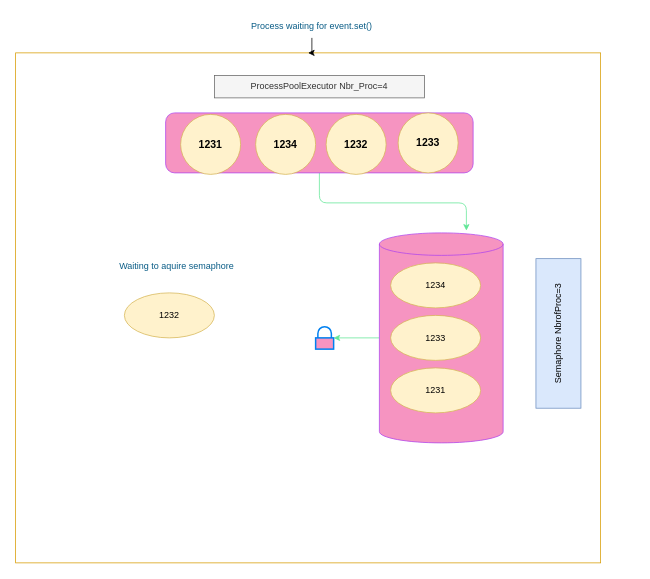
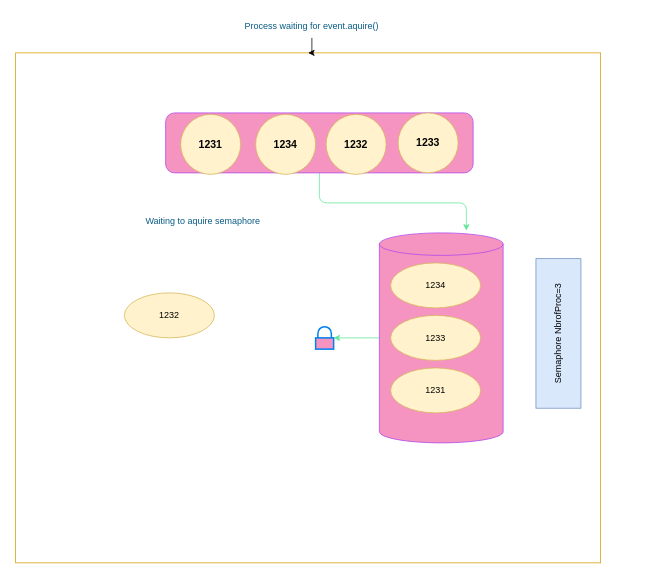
  <mxCell id="0" />
  <mxCell id="1" parent="0" />
  <mxCell id="2" style="edgeStyle=orthogonalEdgeStyle;curved=0;rounded=1;sketch=0;orthogonalLoop=1;jettySize=auto;html=1;entryX=0.703;entryY=-0.011;entryDx=0;entryDy=0;entryPerimeter=0;fontColor=#095C86;strokeColor=#60E696;fillColor=#F694C1;" parent="1" source="3" target="10" edge="1"><mxGeometry relative="1" as="geometry" /></mxCell>
  <mxCell id="3" value="" style="rounded=1;whiteSpace=wrap;html=1;fillColor=#F694C1;strokeColor=#AF45ED;fontColor=#095C86;" parent="1" vertex="1"><mxGeometry x="220" y="150" width="410" height="80" as="geometry" /></mxCell>
  <mxCell id="4" value="&lt;font style=&quot;font-size: 14px&quot;&gt;&lt;b&gt;1233&lt;/b&gt;&lt;/font&gt;" style="ellipse;whiteSpace=wrap;html=1;aspect=fixed;fillColor=#fff2cc;strokeColor=#d6b656;" parent="1" vertex="1"><mxGeometry x="530" y="150" width="80" height="80" as="geometry" /></mxCell>
  <mxCell id="5" value="&lt;font style=&quot;font-size: 14px&quot;&gt;&lt;b&gt;1232&lt;/b&gt;&lt;/font&gt;" style="ellipse;whiteSpace=wrap;html=1;aspect=fixed;fillColor=#fff2cc;strokeColor=#d6b656;" parent="1" vertex="1"><mxGeometry x="434" y="152" width="80" height="80" as="geometry" /></mxCell>
  <mxCell id="6" value="&lt;b&gt;&lt;font style=&quot;font-size: 14px&quot;&gt;1234&lt;/font&gt;&lt;/b&gt;" style="ellipse;whiteSpace=wrap;html=1;aspect=fixed;fillColor=#fff2cc;strokeColor=#d6b656;" parent="1" vertex="1"><mxGeometry x="340" y="152" width="80" height="80" as="geometry" /></mxCell>
  <mxCell id="7" value="&lt;font style=&quot;font-size: 14px&quot;&gt;&lt;b&gt;1231&lt;/b&gt;&lt;/font&gt;" style="ellipse;whiteSpace=wrap;html=1;aspect=fixed;fillColor=#fff2cc;strokeColor=#d6b656;" parent="1" vertex="1"><mxGeometry x="240" y="152" width="80" height="80" as="geometry" /></mxCell>
- <mxCell id="8" value="ProcessPoolExecutor Nbr_Proc=4" style="text;html=1;strokeColor=#666666;fillColor=#f5f5f5;align=center;verticalAlign=middle;whiteSpace=wrap;rounded=0;sketch=0;fontColor=#333333;" parent="1" vertex="1"><mxGeometry x="285" y="100" width="280" height="30" as="geometry" /></mxCell>
  <mxCell id="9" style="edgeStyle=orthogonalEdgeStyle;curved=0;rounded=1;sketch=0;orthogonalLoop=1;jettySize=auto;html=1;fontColor=#095C86;strokeColor=#60E696;fillColor=#F694C1;" parent="1" source="10" target="17" edge="1"><mxGeometry relative="1" as="geometry" /></mxCell>
  <mxCell id="10" value="" style="shape=cylinder3;whiteSpace=wrap;html=1;boundedLbl=1;backgroundOutline=1;size=15;rounded=0;sketch=0;fontColor=#095C86;strokeColor=#AF45ED;fillColor=#F694C1;" parent="1" vertex="1"><mxGeometry x="505" y="310" width="165" height="280" as="geometry" /></mxCell>
  <mxCell id="11" value="1234" style="ellipse;whiteSpace=wrap;html=1;rounded=0;sketch=0;strokeColor=#d6b656;fillColor=#fff2cc;" parent="1" vertex="1"><mxGeometry x="520" y="350" width="120" height="60" as="geometry" /></mxCell>
  <mxCell id="12" value="1233" style="ellipse;whiteSpace=wrap;html=1;rounded=0;sketch=0;strokeColor=#d6b656;fillColor=#fff2cc;" parent="1" vertex="1"><mxGeometry x="520" y="420" width="120" height="60" as="geometry" /></mxCell>
  <mxCell id="13" value="1231" style="ellipse;whiteSpace=wrap;html=1;rounded=0;sketch=0;strokeColor=#d6b656;fillColor=#fff2cc;" parent="1" vertex="1"><mxGeometry x="520" y="490" width="120" height="60" as="geometry" /></mxCell>
  <mxCell id="14" value="Semaphore NbrofProc=3" style="text;html=1;strokeColor=#6c8ebf;fillColor=#dae8fc;align=center;verticalAlign=middle;whiteSpace=wrap;rounded=0;sketch=0;rotation=-90;" parent="1" vertex="1"><mxGeometry x="644.07" y="414.07" width="199.37" height="60" as="geometry" /></mxCell>
  <mxCell id="15" value="1232" style="ellipse;whiteSpace=wrap;html=1;rounded=0;sketch=0;strokeColor=#d6b656;fillColor=#fff2cc;" parent="1" vertex="1"><mxGeometry x="165" y="390" width="120" height="60" as="geometry" /></mxCell>
- <mxCell id="16" value="Waiting to aquire semaphore" style="text;html=1;strokeColor=none;fillColor=none;align=center;verticalAlign=middle;whiteSpace=wrap;rounded=0;sketch=0;fontColor=#095C86;" parent="1" vertex="1"><mxGeometry x="150" y="340" width="170" height="30" as="geometry" /></mxCell>
+ <mxCell id="16" value="Waiting to aquire semaphore" style="text;html=1;strokeColor=none;fillColor=none;align=center;verticalAlign=middle;whiteSpace=wrap;rounded=0;sketch=0;fontColor=#095C86;" parent="1" vertex="1"><mxGeometry x="185" y="280" width="170" height="30" as="geometry" /></mxCell>
  <mxCell id="17" value="" style="html=1;verticalLabelPosition=bottom;align=center;labelBackgroundColor=#ffffff;verticalAlign=top;strokeWidth=2;strokeColor=#0080F0;shadow=0;dashed=0;shape=mxgraph.ios7.icons.locked;rounded=0;sketch=0;fontColor=#095C86;fillColor=#F694C1;" parent="1" vertex="1"><mxGeometry x="420" y="435" width="24" height="30" as="geometry" /></mxCell>
  <mxCell id="18" value="" style="rounded=0;whiteSpace=wrap;html=1;sketch=0;fillColor=none;strokeColor=#d79b00;" parent="1" vertex="1"><mxGeometry x="20" y="70" width="780" height="680" as="geometry" /></mxCell>
  <mxCell id="19" value="" style="edgeStyle=orthogonalEdgeStyle;rounded=0;orthogonalLoop=1;jettySize=auto;html=1;" edge="1" parent="1" source="20" target="18"><mxGeometry relative="1" as="geometry" /></mxCell>
- <mxCell id="20" value="Process waiting for event.set()" style="text;html=1;strokeColor=none;fillColor=none;align=center;verticalAlign=middle;whiteSpace=wrap;rounded=0;sketch=0;fontColor=#095C86;" parent="1" vertex="1"><mxGeometry x="280" y="20" width="270" height="30" as="geometry" /></mxCell>
+ <mxCell id="20" value="Process waiting for event.aquire()" style="text;html=1;strokeColor=none;fillColor=none;align=center;verticalAlign=middle;whiteSpace=wrap;rounded=0;sketch=0;fontColor=#095C86;" parent="1" vertex="1"><mxGeometry x="280" y="20" width="270" height="30" as="geometry" /></mxCell>
